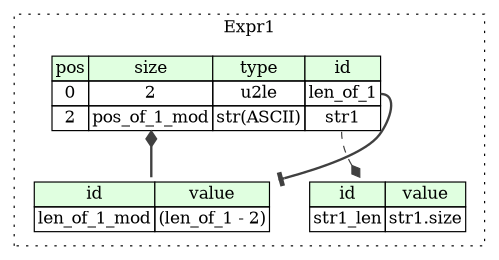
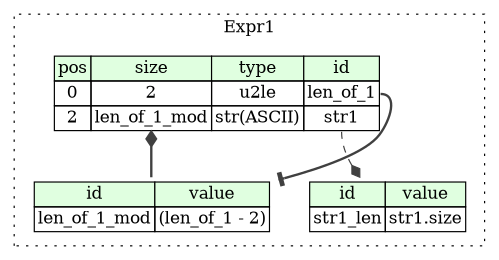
  digraph {
    rankdir=TB
    node [shape=plaintext]
    edge [color="#404040" style=bold arrowhead=diamond]
-   n1 [label=<<TABLE BORDER="0" CELLBORDER="1" CELLSPACING="0"> 			<TR><TD BGCOLOR="#E0FFE0">pos</TD><TD BGCOLOR="#E0FFE0">size</TD><TD BGCOLOR="#E0FFE0">type</TD><TD BGCOLOR="#E0FFE0">id</TD></TR> 			<TR><TD PORT="len_of_1_pos">0</TD><TD PORT="len_of_1_size">2</TD><TD>u2le</TD><TD PORT="len_of_1_type">len_of_1</TD></TR> 			<TR><TD PORT="str1_pos">2</TD><TD PORT="str1_size">pos_of_1_mod</TD><TD>str(ASCII)</TD><TD PORT="str1_type">str1</TD></TR> 		</TABLE>>]
+   n1 [label=<<TABLE BORDER="0" CELLBORDER="1" CELLSPACING="0"> 			<TR><TD BGCOLOR="#E0FFE0">pos</TD><TD BGCOLOR="#E0FFE0">size</TD><TD BGCOLOR="#E0FFE0">type</TD><TD BGCOLOR="#E0FFE0">id</TD></TR> 			<TR><TD PORT="len_of_1_pos">0</TD><TD PORT="len_of_1_size">2</TD><TD>u2le</TD><TD PORT="len_of_1_type">len_of_1</TD></TR> 			<TR><TD PORT="str1_pos">2</TD><TD PORT="str1_size">len_of_1_mod</TD><TD>str(ASCII)</TD><TD PORT="str1_type">str1</TD></TR> 		</TABLE>>]
    n2 [label=<<TABLE BORDER="0" CELLBORDER="1" CELLSPACING="0"> 			<TR><TD BGCOLOR="#E0FFE0">id</TD><TD BGCOLOR="#E0FFE0">value</TD></TR> 			<TR><TD>len_of_1_mod</TD><TD>(len_of_1 - 2)</TD></TR> 		</TABLE>>]
    n3 [label=<<TABLE BORDER="0" CELLBORDER="1" CELLSPACING="0"> 			<TR><TD BGCOLOR="#E0FFE0">id</TD><TD BGCOLOR="#E0FFE0">value</TD></TR> 			<TR><TD>str1_len</TD><TD>str1.size</TD></TR> 		</TABLE>>]
    subgraph cluster_1 {
      label=Expr1
      style=dotted
      n1
      n2
      n3
    }
    n1 -> n2 [tailport=len_of_1_type arrowhead=tee]
    n1 -> n3 [tailport=str1_type style=dashed]
    n2 -> n1 [headport=str1_size tailport=len_of_1_mod_type]
  }
